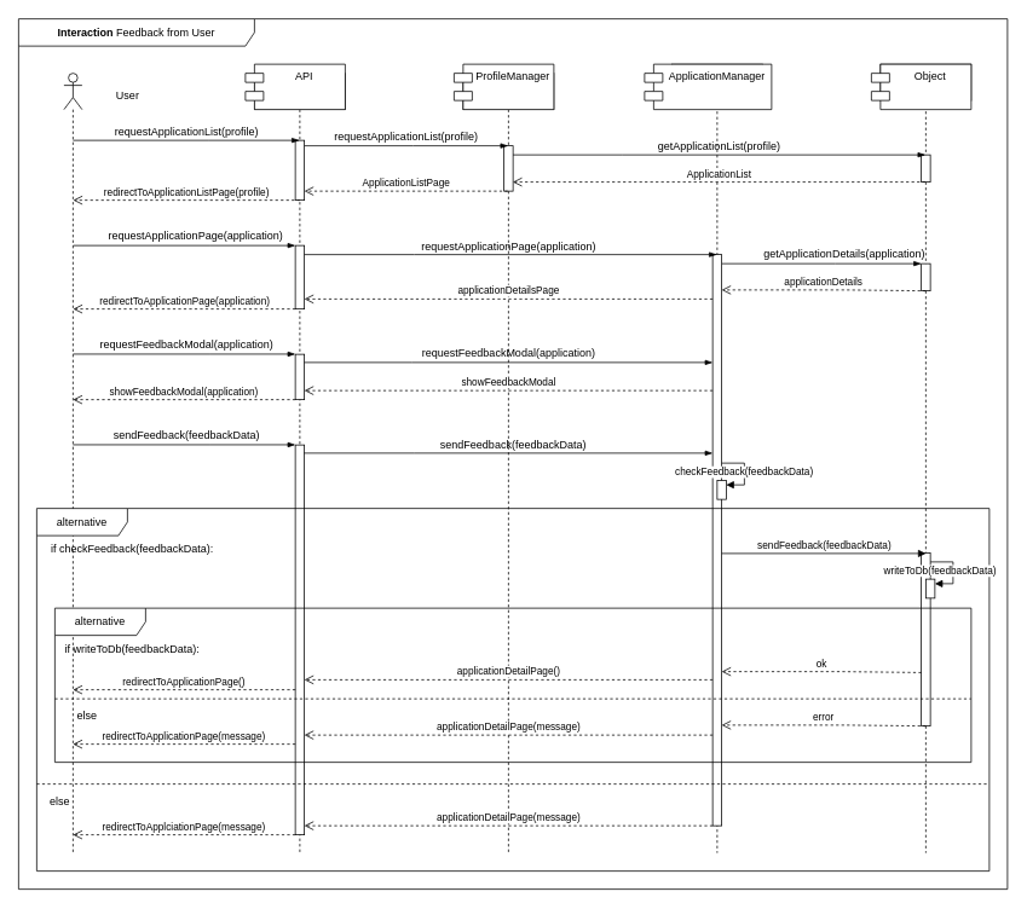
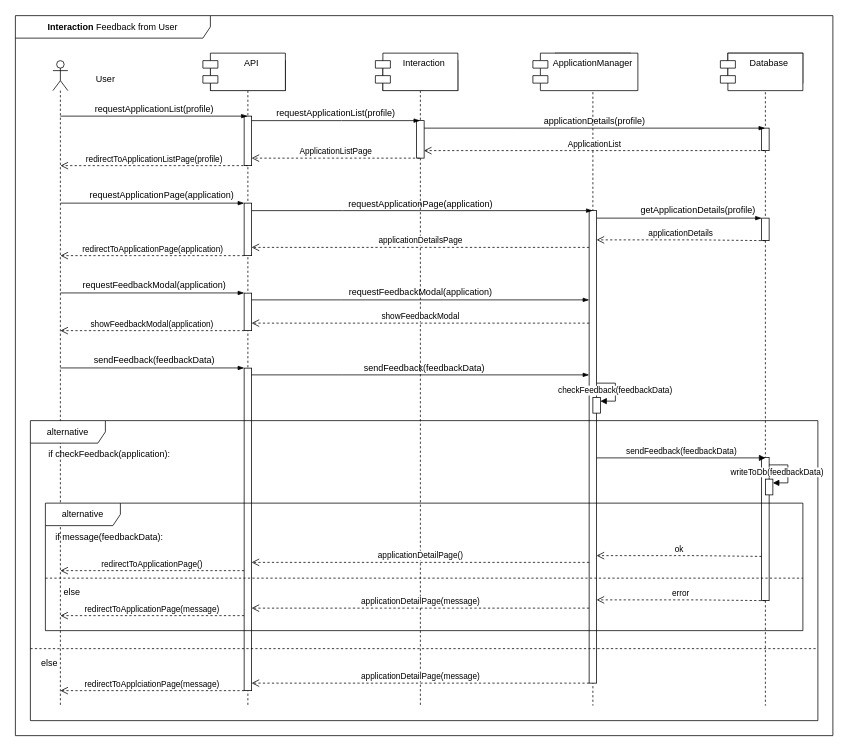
  <mxCell id="0" />
  <mxCell id="1" parent="0" />
  <mxCell id="2" value=":Object" style="shape=umlLifeline;perimeter=lifelinePerimeter;whiteSpace=wrap;html=1;container=1;dropTarget=0;collapsible=0;recursiveResize=0;outlineConnect=0;portConstraint=eastwest;newEdgeStyle={&quot;curved&quot;:0,&quot;rounded&quot;:0};" parent="1" vertex="1"><mxGeometry x="740" y="70" width="100" height="870" as="geometry" /></mxCell>
  <mxCell id="3" value="S&amp;amp;C" style="shape=umlLifeline;perimeter=lifelinePerimeter;whiteSpace=wrap;html=1;container=1;dropTarget=0;collapsible=0;recursiveResize=0;outlineConnect=0;portConstraint=eastwest;newEdgeStyle={&quot;edgeStyle&quot;:&quot;elbowEdgeStyle&quot;,&quot;elbow&quot;:&quot;vertical&quot;,&quot;curved&quot;:0,&quot;rounded&quot;:0};" parent="1" vertex="1"><mxGeometry x="280" width="100" height="860" as="geometry" y="80" /></mxCell>
  <mxCell id="4" value="" style="html=1;points=[[0,0,0,0,5],[0,1,0,0,-5],[1,0,0,0,5],[1,1,0,0,-5]];perimeter=orthogonalPerimeter;outlineConnect=0;targetShapes=umlLifeline;portConstraint=eastwest;newEdgeStyle={&quot;curved&quot;:0,&quot;rounded&quot;:0};" parent="3" vertex="1"><mxGeometry x="45" y="74" width="10" height="66" as="geometry" /></mxCell>
  <mxCell id="5" value="" style="shape=umlLifeline;perimeter=lifelinePerimeter;whiteSpace=wrap;html=1;container=1;dropTarget=0;collapsible=0;recursiveResize=0;outlineConnect=0;portConstraint=eastwest;newEdgeStyle={&quot;curved&quot;:0,&quot;rounded&quot;:0};participant=umlActor;" parent="1" vertex="1"><mxGeometry x="70" width="20" height="860" as="geometry" y="80" /></mxCell>
  <mxCell id="6" value="User" style="text;html=1;align=center;verticalAlign=middle;resizable=0;points=[];autosize=1;strokeColor=none;fillColor=none;" parent="1" vertex="1"><mxGeometry x="115" y="90" width="50" height="30" as="geometry" /></mxCell>
  <mxCell id="7" value="" style="edgeStyle=elbowEdgeStyle;fontSize=12;html=1;endArrow=blockThin;endFill=1;rounded=0;" parent="1" edge="1"><mxGeometry width="160" relative="1" as="geometry"><mxPoint x="80.1" y="154" as="sourcePoint" /><mxPoint x="329.5" y="154" as="targetPoint" /><Array as="points"><mxPoint x="230" y="154" /></Array></mxGeometry></mxCell>
  <mxCell id="8" value="requestApplicationList(profile)" style="text;html=1;align=center;verticalAlign=middle;resizable=0;points=[];autosize=1;strokeColor=none;fillColor=none;" parent="1" vertex="1"><mxGeometry x="110" y="130" width="190" height="30" as="geometry" /></mxCell>
  <mxCell id="9" value="&lt;b&gt;Interaction&lt;/b&gt; Feedback from User" style="shape=umlFrame;whiteSpace=wrap;html=1;pointerEvents=0;width=260;height=30;" parent="1" vertex="1"><mxGeometry x="20" y="20" width="1090" height="960" as="geometry" /></mxCell>
  <mxCell id="10" value="API" style="shape=module;align=left;spacingLeft=20;align=center;verticalAlign=top;whiteSpace=wrap;html=1;" parent="1" vertex="1"><mxGeometry x="270" y="70" width="110" height="50" as="geometry" /></mxCell>
  <mxCell id="11" value=":Object" style="shape=umlLifeline;perimeter=lifelinePerimeter;whiteSpace=wrap;html=1;container=1;dropTarget=0;collapsible=0;recursiveResize=0;outlineConnect=0;portConstraint=eastwest;newEdgeStyle={&quot;curved&quot;:0,&quot;rounded&quot;:0};" parent="1" vertex="1"><mxGeometry x="510" width="100" height="860" as="geometry" y="80" /></mxCell>
  <mxCell id="12" value="" style="html=1;points=[[0,0,0,0,5],[0,1,0,0,-5],[1,0,0,0,5],[1,1,0,0,-5]];perimeter=orthogonalPerimeter;outlineConnect=0;targetShapes=umlLifeline;portConstraint=eastwest;newEdgeStyle={&quot;curved&quot;:0,&quot;rounded&quot;:0};" parent="11" vertex="1"><mxGeometry x="45" y="80" width="10" height="50" as="geometry" /></mxCell>
- <mxCell id="13" value="ProfileManager" style="shape=module;align=left;spacingLeft=20;align=center;verticalAlign=top;whiteSpace=wrap;html=1;" parent="1" vertex="1"><mxGeometry x="500" y="70" width="110" height="50" as="geometry" /></mxCell>
+ <mxCell id="13" value="Interaction" style="shape=module;align=left;spacingLeft=20;align=center;verticalAlign=top;whiteSpace=wrap;html=1;" parent="1" vertex="1"><mxGeometry x="500" y="70" width="110" height="50" as="geometry" /></mxCell>
  <mxCell id="14" value="ApplicationManager" style="shape=module;align=left;spacingLeft=20;align=center;verticalAlign=top;whiteSpace=wrap;html=1;" parent="1" vertex="1"><mxGeometry x="710" y="70" width="140" height="50" as="geometry" /></mxCell>
  <mxCell id="15" value=":Object" style="shape=umlLifeline;perimeter=lifelinePerimeter;whiteSpace=wrap;html=1;container=1;dropTarget=0;collapsible=0;recursiveResize=0;outlineConnect=0;portConstraint=eastwest;newEdgeStyle={&quot;curved&quot;:0,&quot;rounded&quot;:0};" parent="1" vertex="1"><mxGeometry x="970" y="70" width="100" height="870" as="geometry" /></mxCell>
  <mxCell id="16" value="" style="html=1;points=[[0,0,0,0,5],[0,1,0,0,-5],[1,0,0,0,5],[1,1,0,0,-5]];perimeter=orthogonalPerimeter;outlineConnect=0;targetShapes=umlLifeline;portConstraint=eastwest;newEdgeStyle={&quot;curved&quot;:0,&quot;rounded&quot;:0};" parent="15" vertex="1"><mxGeometry x="45" y="100" width="10" height="30" as="geometry" /></mxCell>
  <mxCell id="17" value="" style="html=1;points=[[0,0,0,0,5],[0,1,0,0,-5],[1,0,0,0,5],[1,1,0,0,-5]];perimeter=orthogonalPerimeter;outlineConnect=0;targetShapes=umlLifeline;portConstraint=eastwest;newEdgeStyle={&quot;curved&quot;:0,&quot;rounded&quot;:0};" parent="15" vertex="1"><mxGeometry x="45" y="220" width="10" height="30" as="geometry" /></mxCell>
  <mxCell id="18" value="" style="html=1;points=[[0,0,0,0,5],[0,1,0,0,-5],[1,0,0,0,5],[1,1,0,0,-5]];perimeter=orthogonalPerimeter;outlineConnect=0;targetShapes=umlLifeline;portConstraint=eastwest;newEdgeStyle={&quot;curved&quot;:0,&quot;rounded&quot;:0};" parent="15" vertex="1"><mxGeometry x="45" y="539" width="10" height="191" as="geometry" /></mxCell>
- <mxCell id="19" value="Object" style="shape=module;align=left;spacingLeft=20;align=center;verticalAlign=top;whiteSpace=wrap;html=1;" parent="1" vertex="1"><mxGeometry x="960" y="70" width="110" height="50" as="geometry" /></mxCell>
+ <mxCell id="19" value="Database" style="shape=module;align=left;spacingLeft=20;align=center;verticalAlign=top;whiteSpace=wrap;html=1;" parent="1" vertex="1"><mxGeometry x="960" y="70" width="110" height="50" as="geometry" /></mxCell>
  <mxCell id="20" value="requestApplicationList(profile)" style="text;html=1;align=center;verticalAlign=middle;resizable=0;points=[];autosize=1;strokeColor=none;fillColor=none;" parent="1" vertex="1"><mxGeometry x="352" y="135" width="190" height="30" as="geometry" /></mxCell>
  <mxCell id="21" value="ApplicationListPage" style="html=1;verticalAlign=bottom;endArrow=open;dashed=1;endSize=8;curved=0;rounded=0;" parent="1" edge="1"><mxGeometry x="-0.002" relative="1" as="geometry"><mxPoint x="559" y="210" as="sourcePoint" /><mxPoint x="335" y="210" as="targetPoint" /><Array as="points"><mxPoint x="465" y="210" /></Array><mxPoint as="offset" /></mxGeometry></mxCell>
- <mxCell id="22" value="getApplicationList(profile)" style="text;html=1;align=center;verticalAlign=middle;resizable=0;points=[];autosize=1;strokeColor=none;fillColor=none;" parent="1" vertex="1"><mxGeometry x="712" y="146" width="160" height="30" as="geometry" /></mxCell>
+ <mxCell id="22" value="applicationDetails(profile)" style="text;html=1;align=center;verticalAlign=middle;resizable=0;points=[];autosize=1;strokeColor=none;fillColor=none;" parent="1" vertex="1"><mxGeometry x="712" y="146" width="160" height="30" as="geometry" /></mxCell>
  <mxCell id="23" value="redirectToApplicationListPage(profile)" style="html=1;verticalAlign=bottom;endArrow=open;dashed=1;endSize=8;curved=0;rounded=0;" parent="1" edge="1"><mxGeometry relative="1" as="geometry"><mxPoint x="330" y="220" as="sourcePoint" /><mxPoint x="80.214" y="220" as="targetPoint" /><Array as="points" /></mxGeometry></mxCell>
  <mxCell id="24" value="requestApplicationPage(application)" style="text;html=1;align=center;verticalAlign=middle;resizable=0;points=[];autosize=1;strokeColor=none;fillColor=none;" parent="1" vertex="1"><mxGeometry x="450" y="257" width="220" height="30" as="geometry" /></mxCell>
  <mxCell id="25" value="ApplicationList" style="html=1;verticalAlign=bottom;endArrow=open;dashed=1;endSize=8;curved=0;rounded=0;" parent="1" edge="1"><mxGeometry relative="1" as="geometry"><mxPoint x="1019.25" y="199.97" as="sourcePoint" /><mxPoint x="564.75" y="199.97" as="targetPoint" /><Array as="points"><mxPoint x="695.75" y="199.97" /></Array></mxGeometry></mxCell>
- <mxCell id="26" value="getApplicationDetails(application)" style="text;html=1;align=center;verticalAlign=middle;resizable=0;points=[];autosize=1;strokeColor=none;fillColor=none;" parent="1" vertex="1"><mxGeometry x="825" y="265" width="210" height="30" as="geometry" /></mxCell>
+ <mxCell id="26" value="getApplicationDetails(profile)" style="text;html=1;align=center;verticalAlign=middle;resizable=0;points=[];autosize=1;strokeColor=none;fillColor=none;" parent="1" vertex="1"><mxGeometry x="825" y="265" width="210" height="30" as="geometry" /></mxCell>
  <mxCell id="27" value="" style="edgeStyle=elbowEdgeStyle;fontSize=12;html=1;endArrow=blockThin;endFill=1;rounded=0;" parent="1" edge="1"><mxGeometry width="160" relative="1" as="geometry"><mxPoint x="795" y="290" as="sourcePoint" /><mxPoint x="1015" y="290" as="targetPoint" /><Array as="points"><mxPoint x="920" y="290" /></Array></mxGeometry></mxCell>
  <mxCell id="28" value="" style="html=1;points=[[0,0,0,0,5],[0,1,0,0,-5],[1,0,0,0,5],[1,1,0,0,-5]];perimeter=orthogonalPerimeter;outlineConnect=0;targetShapes=umlLifeline;portConstraint=eastwest;newEdgeStyle={&quot;curved&quot;:0,&quot;rounded&quot;:0};" parent="1" vertex="1"><mxGeometry x="785" y="280" width="10" height="630" as="geometry" /></mxCell>
  <mxCell id="29" value="applicationDetails" style="html=1;verticalAlign=bottom;endArrow=open;dashed=1;endSize=8;curved=0;rounded=0;" parent="1" edge="1"><mxGeometry relative="1" as="geometry"><mxPoint x="1020" y="320.05" as="sourcePoint" /><mxPoint x="795" y="319" as="targetPoint" /><Array as="points"><mxPoint x="931" y="319" /></Array></mxGeometry></mxCell>
  <mxCell id="30" value="" style="html=1;points=[[0,0,0,0,5],[0,1,0,0,-5],[1,0,0,0,5],[1,1,0,0,-5]];perimeter=orthogonalPerimeter;outlineConnect=0;targetShapes=umlLifeline;portConstraint=eastwest;newEdgeStyle={&quot;curved&quot;:0,&quot;rounded&quot;:0};" parent="1" vertex="1"><mxGeometry x="325" y="270" width="10" height="70" as="geometry" /></mxCell>
  <mxCell id="31" value="applicationDetailsPage" style="html=1;verticalAlign=bottom;endArrow=open;dashed=1;endSize=8;curved=0;rounded=0;" parent="1" edge="1"><mxGeometry x="0.001" relative="1" as="geometry"><mxPoint x="785" y="329" as="sourcePoint" /><mxPoint x="335" y="329" as="targetPoint" /><Array as="points"><mxPoint x="760" y="329" /></Array><mxPoint as="offset" /></mxGeometry></mxCell>
  <mxCell id="32" value="" style="edgeStyle=elbowEdgeStyle;fontSize=12;html=1;endArrow=blockThin;endFill=1;rounded=0;" parent="1" source="4" edge="1"><mxGeometry width="160" relative="1" as="geometry"><mxPoint x="330" y="160" as="sourcePoint" /><mxPoint x="559.5" y="160" as="targetPoint" /><Array as="points"><mxPoint x="455" y="160" /></Array></mxGeometry></mxCell>
  <mxCell id="33" value="" style="edgeStyle=elbowEdgeStyle;fontSize=12;html=1;endArrow=blockThin;endFill=1;rounded=0;elbow=vertical;" parent="1" source="12" target="15" edge="1"><mxGeometry x="-0.043" y="30" width="160" relative="1" as="geometry"><mxPoint x="560" y="170" as="sourcePoint" /><mxPoint x="790" y="170" as="targetPoint" /><Array as="points"><mxPoint x="685" y="170" /></Array><mxPoint as="offset" /></mxGeometry></mxCell>
  <mxCell id="34" value="requestApplicationPage(application)" style="text;html=1;align=center;verticalAlign=middle;resizable=0;points=[];autosize=1;strokeColor=none;fillColor=none;" parent="1" vertex="1"><mxGeometry x="105" y="244" width="220" height="30" as="geometry" /></mxCell>
  <mxCell id="35" value="" style="edgeStyle=elbowEdgeStyle;fontSize=12;html=1;endArrow=blockThin;endFill=1;rounded=0;" parent="1" edge="1"><mxGeometry width="160" relative="1" as="geometry"><mxPoint x="80.214" y="270" as="sourcePoint" /><mxPoint x="325" y="270" as="targetPoint" /><Array as="points"><mxPoint x="230.25" y="270" /></Array></mxGeometry></mxCell>
  <mxCell id="36" value="" style="edgeStyle=elbowEdgeStyle;fontSize=12;html=1;endArrow=blockThin;endFill=1;rounded=0;" parent="1" edge="1"><mxGeometry width="160" relative="1" as="geometry"><mxPoint x="335" y="280" as="sourcePoint" /><mxPoint x="789.5" y="280" as="targetPoint" /><Array as="points"><mxPoint x="456" y="280" /></Array></mxGeometry></mxCell>
  <mxCell id="37" value="redirectToApplicationPage(application)" style="html=1;verticalAlign=bottom;endArrow=open;dashed=1;endSize=8;curved=0;rounded=0;" parent="1" edge="1"><mxGeometry x="0.0" relative="1" as="geometry"><mxPoint x="325" y="340" as="sourcePoint" /><mxPoint x="80.155" y="340" as="targetPoint" /><Array as="points"><mxPoint x="235.5" y="340" /></Array><mxPoint as="offset" /></mxGeometry></mxCell>
  <mxCell id="38" value="" style="edgeStyle=elbowEdgeStyle;fontSize=12;html=1;endArrow=blockThin;endFill=1;rounded=0;" parent="1" edge="1"><mxGeometry width="160" relative="1" as="geometry"><mxPoint x="80" y="389.77" as="sourcePoint" /><mxPoint x="325" y="389.77" as="targetPoint" /><Array as="points"><mxPoint x="230.25" y="389.77" /></Array></mxGeometry></mxCell>
  <mxCell id="39" value="requestFeedbackModal(application)" style="text;html=1;align=center;verticalAlign=middle;resizable=0;points=[];autosize=1;strokeColor=none;fillColor=none;" parent="1" vertex="1"><mxGeometry x="95" y="364" width="220" height="30" as="geometry" /></mxCell>
  <mxCell id="40" value="" style="edgeStyle=elbowEdgeStyle;fontSize=12;html=1;endArrow=blockThin;endFill=1;rounded=0;" parent="1" edge="1"><mxGeometry width="160" relative="1" as="geometry"><mxPoint x="332.75" y="399" as="sourcePoint" /><mxPoint x="785" y="399" as="targetPoint" /><Array as="points"><mxPoint x="453.75" y="399" /></Array></mxGeometry></mxCell>
  <mxCell id="41" value="requestFeedbackModal(application)" style="text;html=1;align=center;verticalAlign=middle;resizable=0;points=[];autosize=1;strokeColor=none;fillColor=none;" parent="1" vertex="1"><mxGeometry x="450" y="374" width="220" height="30" as="geometry" /></mxCell>
  <mxCell id="42" value="" style="html=1;points=[[0,0,0,0,5],[0,1,0,0,-5],[1,0,0,0,5],[1,1,0,0,-5]];perimeter=orthogonalPerimeter;outlineConnect=0;targetShapes=umlLifeline;portConstraint=eastwest;newEdgeStyle={&quot;curved&quot;:0,&quot;rounded&quot;:0};" parent="1" vertex="1"><mxGeometry x="325" y="390" width="10" height="50" as="geometry" /></mxCell>
  <mxCell id="43" value="showFeedbackModal" style="html=1;verticalAlign=bottom;endArrow=open;dashed=1;endSize=8;curved=0;rounded=0;" parent="1" edge="1"><mxGeometry x="0.001" relative="1" as="geometry"><mxPoint x="785" y="430" as="sourcePoint" /><mxPoint x="335" y="430" as="targetPoint" /><Array as="points"><mxPoint x="760" y="430" /></Array><mxPoint as="offset" /></mxGeometry></mxCell>
  <mxCell id="44" value="showFeedbackModal(application)" style="html=1;verticalAlign=bottom;endArrow=open;dashed=1;endSize=8;curved=0;rounded=0;" parent="1" edge="1"><mxGeometry x="0.0" relative="1" as="geometry"><mxPoint x="325" y="440" as="sourcePoint" /><mxPoint x="80" y="440" as="targetPoint" /><Array as="points"><mxPoint x="235.5" y="440" /></Array><mxPoint as="offset" /></mxGeometry></mxCell>
  <mxCell id="45" value="" style="edgeStyle=elbowEdgeStyle;fontSize=12;html=1;endArrow=blockThin;endFill=1;rounded=0;" parent="1" edge="1"><mxGeometry width="160" relative="1" as="geometry"><mxPoint x="80" y="489.77" as="sourcePoint" /><mxPoint x="325" y="489.77" as="targetPoint" /><Array as="points"><mxPoint x="230.25" y="489.77" /></Array></mxGeometry></mxCell>
  <mxCell id="46" value="sendFeedback(feedbackData)" style="text;html=1;align=center;verticalAlign=middle;resizable=0;points=[];autosize=1;strokeColor=none;fillColor=none;" parent="1" vertex="1"><mxGeometry x="110" y="465" width="190" height="30" as="geometry" /></mxCell>
  <mxCell id="47" value="" style="html=1;points=[[0,0,0,0,5],[0,1,0,0,-5],[1,0,0,0,5],[1,1,0,0,-5]];perimeter=orthogonalPerimeter;outlineConnect=0;targetShapes=umlLifeline;portConstraint=eastwest;newEdgeStyle={&quot;curved&quot;:0,&quot;rounded&quot;:0};" parent="1" vertex="1"><mxGeometry x="325" y="490" width="10" height="430" as="geometry" /></mxCell>
  <mxCell id="48" value="" style="edgeStyle=elbowEdgeStyle;fontSize=12;html=1;endArrow=blockThin;endFill=1;rounded=0;" parent="1" edge="1"><mxGeometry width="160" relative="1" as="geometry"><mxPoint x="334.75" y="499" as="sourcePoint" /><mxPoint x="785" y="499" as="targetPoint" /><Array as="points"><mxPoint x="455.75" y="499" /></Array></mxGeometry></mxCell>
  <mxCell id="49" value="sendFeedback(feedbackData)" style="text;html=1;align=center;verticalAlign=middle;resizable=0;points=[];autosize=1;strokeColor=none;fillColor=none;" parent="1" vertex="1"><mxGeometry x="470" y="475" width="190" height="30" as="geometry" /></mxCell>
  <mxCell id="50" value="" style="html=1;points=[[0,0,0,0,5],[0,1,0,0,-5],[1,0,0,0,5],[1,1,0,0,-5]];perimeter=orthogonalPerimeter;outlineConnect=0;targetShapes=umlLifeline;portConstraint=eastwest;newEdgeStyle={&quot;curved&quot;:0,&quot;rounded&quot;:0};direction=west;" parent="1" vertex="1"><mxGeometry x="790" y="529" width="10" height="21" as="geometry" /></mxCell>
  <mxCell id="51" value="checkFeedback(feedbackData)" style="html=1;align=left;spacingLeft=2;endArrow=block;rounded=0;edgeStyle=orthogonalEdgeStyle;curved=0;rounded=0;" parent="1" target="50" edge="1"><mxGeometry x="-1" y="-56" relative="1" as="geometry"><mxPoint x="795" y="510" as="sourcePoint" /><Array as="points"><mxPoint x="820" y="510" /><mxPoint x="820" y="534" /></Array><mxPoint x="-55" y="-46" as="offset" /><mxPoint x="802" y="534" as="targetPoint" /></mxGeometry></mxCell>
  <mxCell id="52" value="alternative" style="shape=umlFrame;whiteSpace=wrap;html=1;pointerEvents=0;width=100;height=30;" parent="1" vertex="1"><mxGeometry x="40" y="560" width="1050" height="400" as="geometry" /></mxCell>
- <mxCell id="53" value="if checkFeedback(feedbackData):" style="text;html=1;align=center;verticalAlign=middle;resizable=0;points=[];autosize=1;strokeColor=none;fillColor=none;" parent="1" vertex="1"><mxGeometry x="40" y="590" width="210" height="30" as="geometry" /></mxCell>
+ <mxCell id="53" value="if checkFeedback(application):" style="text;html=1;align=center;verticalAlign=middle;resizable=0;points=[];autosize=1;strokeColor=none;fillColor=none;" parent="1" vertex="1"><mxGeometry x="40" y="590" width="210" height="30" as="geometry" /></mxCell>
  <mxCell id="54" value="sendFeedback(feedbackData)" style="html=1;verticalAlign=bottom;endArrow=block;edgeStyle=elbowEdgeStyle;elbow=vertical;curved=0;rounded=0;" parent="1" edge="1"><mxGeometry relative="1" as="geometry"><mxPoint x="795" y="609.7" as="sourcePoint" /><Array as="points"><mxPoint x="985.19" y="609.7" /><mxPoint x="950.19" y="579.7" /></Array><mxPoint x="1020" y="610" as="targetPoint" /><mxPoint as="offset" /></mxGeometry></mxCell>
  <mxCell id="55" value="" style="html=1;points=[[0,0,0,0,5],[0,1,0,0,-5],[1,0,0,0,5],[1,1,0,0,-5]];perimeter=orthogonalPerimeter;outlineConnect=0;targetShapes=umlLifeline;portConstraint=eastwest;newEdgeStyle={&quot;curved&quot;:0,&quot;rounded&quot;:0};direction=west;" parent="1" vertex="1"><mxGeometry x="1020" y="638" width="10" height="21" as="geometry" /></mxCell>
  <mxCell id="56" value="writeToDb(feedbackData)" style="html=1;align=left;spacingLeft=2;endArrow=block;rounded=0;edgeStyle=orthogonalEdgeStyle;curved=0;rounded=0;" parent="1" target="55" edge="1"><mxGeometry x="-1" y="-56" relative="1" as="geometry"><mxPoint x="1025" y="619" as="sourcePoint" /><Array as="points"><mxPoint x="1050" y="619" /><mxPoint x="1050" y="643" /></Array><mxPoint x="-55" y="-46" as="offset" /><mxPoint x="1032" y="643" as="targetPoint" /></mxGeometry></mxCell>
  <mxCell id="57" value="alternative" style="shape=umlFrame;whiteSpace=wrap;html=1;pointerEvents=0;width=100;height=30;" parent="1" vertex="1"><mxGeometry x="60" y="670" width="1010" height="170" as="geometry" /></mxCell>
- <mxCell id="58" value="if writeToDb(feedbackData):" style="text;html=1;align=center;verticalAlign=middle;resizable=0;points=[];autosize=1;strokeColor=none;fillColor=none;" parent="1" vertex="1"><mxGeometry x="60" y="700" width="170" height="30" as="geometry" /></mxCell>
+ <mxCell id="58" value="if message(feedbackData):" style="text;html=1;align=center;verticalAlign=middle;resizable=0;points=[];autosize=1;strokeColor=none;fillColor=none;" parent="1" vertex="1"><mxGeometry x="60" y="700" width="170" height="30" as="geometry" /></mxCell>
  <mxCell id="59" value="ok" style="html=1;verticalAlign=bottom;endArrow=open;dashed=1;endSize=8;curved=0;rounded=0;" parent="1" edge="1"><mxGeometry relative="1" as="geometry"><mxPoint x="1015" y="741.05" as="sourcePoint" /><mxPoint x="795" y="740" as="targetPoint" /><Array as="points"><mxPoint x="926" y="740" /></Array></mxGeometry></mxCell>
  <mxCell id="60" value="applicationDetailPage()" style="html=1;verticalAlign=bottom;endArrow=open;dashed=1;endSize=8;curved=0;rounded=0;" parent="1" edge="1"><mxGeometry x="0.001" relative="1" as="geometry"><mxPoint x="785" y="749" as="sourcePoint" /><mxPoint x="335" y="749" as="targetPoint" /><Array as="points"><mxPoint x="760" y="749" /></Array><mxPoint as="offset" /></mxGeometry></mxCell>
  <mxCell id="61" value="redirectToApplicationPage()" style="html=1;verticalAlign=bottom;endArrow=open;dashed=1;endSize=8;curved=0;rounded=0;" parent="1" edge="1"><mxGeometry x="0.0" relative="1" as="geometry"><mxPoint x="325" y="760" as="sourcePoint" /><mxPoint x="80" y="760" as="targetPoint" /><Array as="points"><mxPoint x="235.5" y="760" /></Array><mxPoint as="offset" /></mxGeometry></mxCell>
  <mxCell id="62" value="" style="line;strokeWidth=1;fillColor=none;align=left;verticalAlign=middle;spacingTop=-1;spacingLeft=3;spacingRight=3;rotatable=0;labelPosition=right;points=[];portConstraint=eastwest;strokeColor=inherit;dashed=1;" parent="1" vertex="1"><mxGeometry x="60" y="766" width="1010" height="8" as="geometry" /></mxCell>
  <mxCell id="63" value="&lt;div&gt;else&lt;/div&gt;" style="text;html=1;align=center;verticalAlign=middle;resizable=0;points=[];autosize=1;strokeColor=none;fillColor=none;" parent="1" vertex="1"><mxGeometry x="70" y="774" width="50" height="30" as="geometry" /></mxCell>
  <mxCell id="64" value="error" style="html=1;verticalAlign=bottom;endArrow=open;dashed=1;endSize=8;curved=0;rounded=0;" parent="1" target="28" edge="1"><mxGeometry relative="1" as="geometry"><mxPoint x="1020" y="800.05" as="sourcePoint" /><mxPoint x="800" y="799" as="targetPoint" /><Array as="points"><mxPoint x="931" y="799" /></Array></mxGeometry></mxCell>
  <mxCell id="65" value="applicationDetailPage(message)" style="html=1;verticalAlign=bottom;endArrow=open;dashed=1;endSize=8;curved=0;rounded=0;" parent="1" edge="1"><mxGeometry x="0.001" relative="1" as="geometry"><mxPoint x="785" y="810" as="sourcePoint" /><mxPoint x="335" y="810" as="targetPoint" /><Array as="points"><mxPoint x="760" y="810" /></Array><mxPoint as="offset" /></mxGeometry></mxCell>
  <mxCell id="66" value="redirectToApplicationPage(message)" style="html=1;verticalAlign=bottom;endArrow=open;dashed=1;endSize=8;curved=0;rounded=0;" parent="1" edge="1"><mxGeometry x="0.0" relative="1" as="geometry"><mxPoint x="325" y="820" as="sourcePoint" /><mxPoint x="80" y="820" as="targetPoint" /><Array as="points"><mxPoint x="235.5" y="820" /></Array><mxPoint as="offset" /></mxGeometry></mxCell>
  <mxCell id="67" value="" style="line;strokeWidth=1;fillColor=none;align=left;verticalAlign=middle;spacingTop=-1;spacingLeft=3;spacingRight=3;rotatable=0;labelPosition=right;points=[];portConstraint=eastwest;strokeColor=inherit;dashed=1;" parent="1" vertex="1"><mxGeometry x="40" y="860" width="1050" height="8" as="geometry" /></mxCell>
  <mxCell id="68" value="&lt;div&gt;else&lt;/div&gt;" style="text;html=1;align=center;verticalAlign=middle;resizable=0;points=[];autosize=1;strokeColor=none;fillColor=none;" parent="1" vertex="1"><mxGeometry x="40" y="868" width="50" height="30" as="geometry" /></mxCell>
  <mxCell id="69" value="applicationDetailPage(message)" style="html=1;verticalAlign=bottom;endArrow=open;dashed=1;endSize=8;curved=0;rounded=0;" parent="1" edge="1"><mxGeometry x="0.001" relative="1" as="geometry"><mxPoint x="785" y="910" as="sourcePoint" /><mxPoint x="335" y="910" as="targetPoint" /><Array as="points"><mxPoint x="760" y="910" /></Array><mxPoint as="offset" /></mxGeometry></mxCell>
  <mxCell id="70" value="redirectToApplciationPage(message)" style="html=1;verticalAlign=bottom;endArrow=open;dashed=1;endSize=8;curved=0;rounded=0;" parent="1" edge="1"><mxGeometry x="0.0" relative="1" as="geometry"><mxPoint x="325" y="920" as="sourcePoint" /><mxPoint x="80" y="920" as="targetPoint" /><Array as="points"><mxPoint x="235.5" y="920" /></Array><mxPoint as="offset" /></mxGeometry></mxCell>
